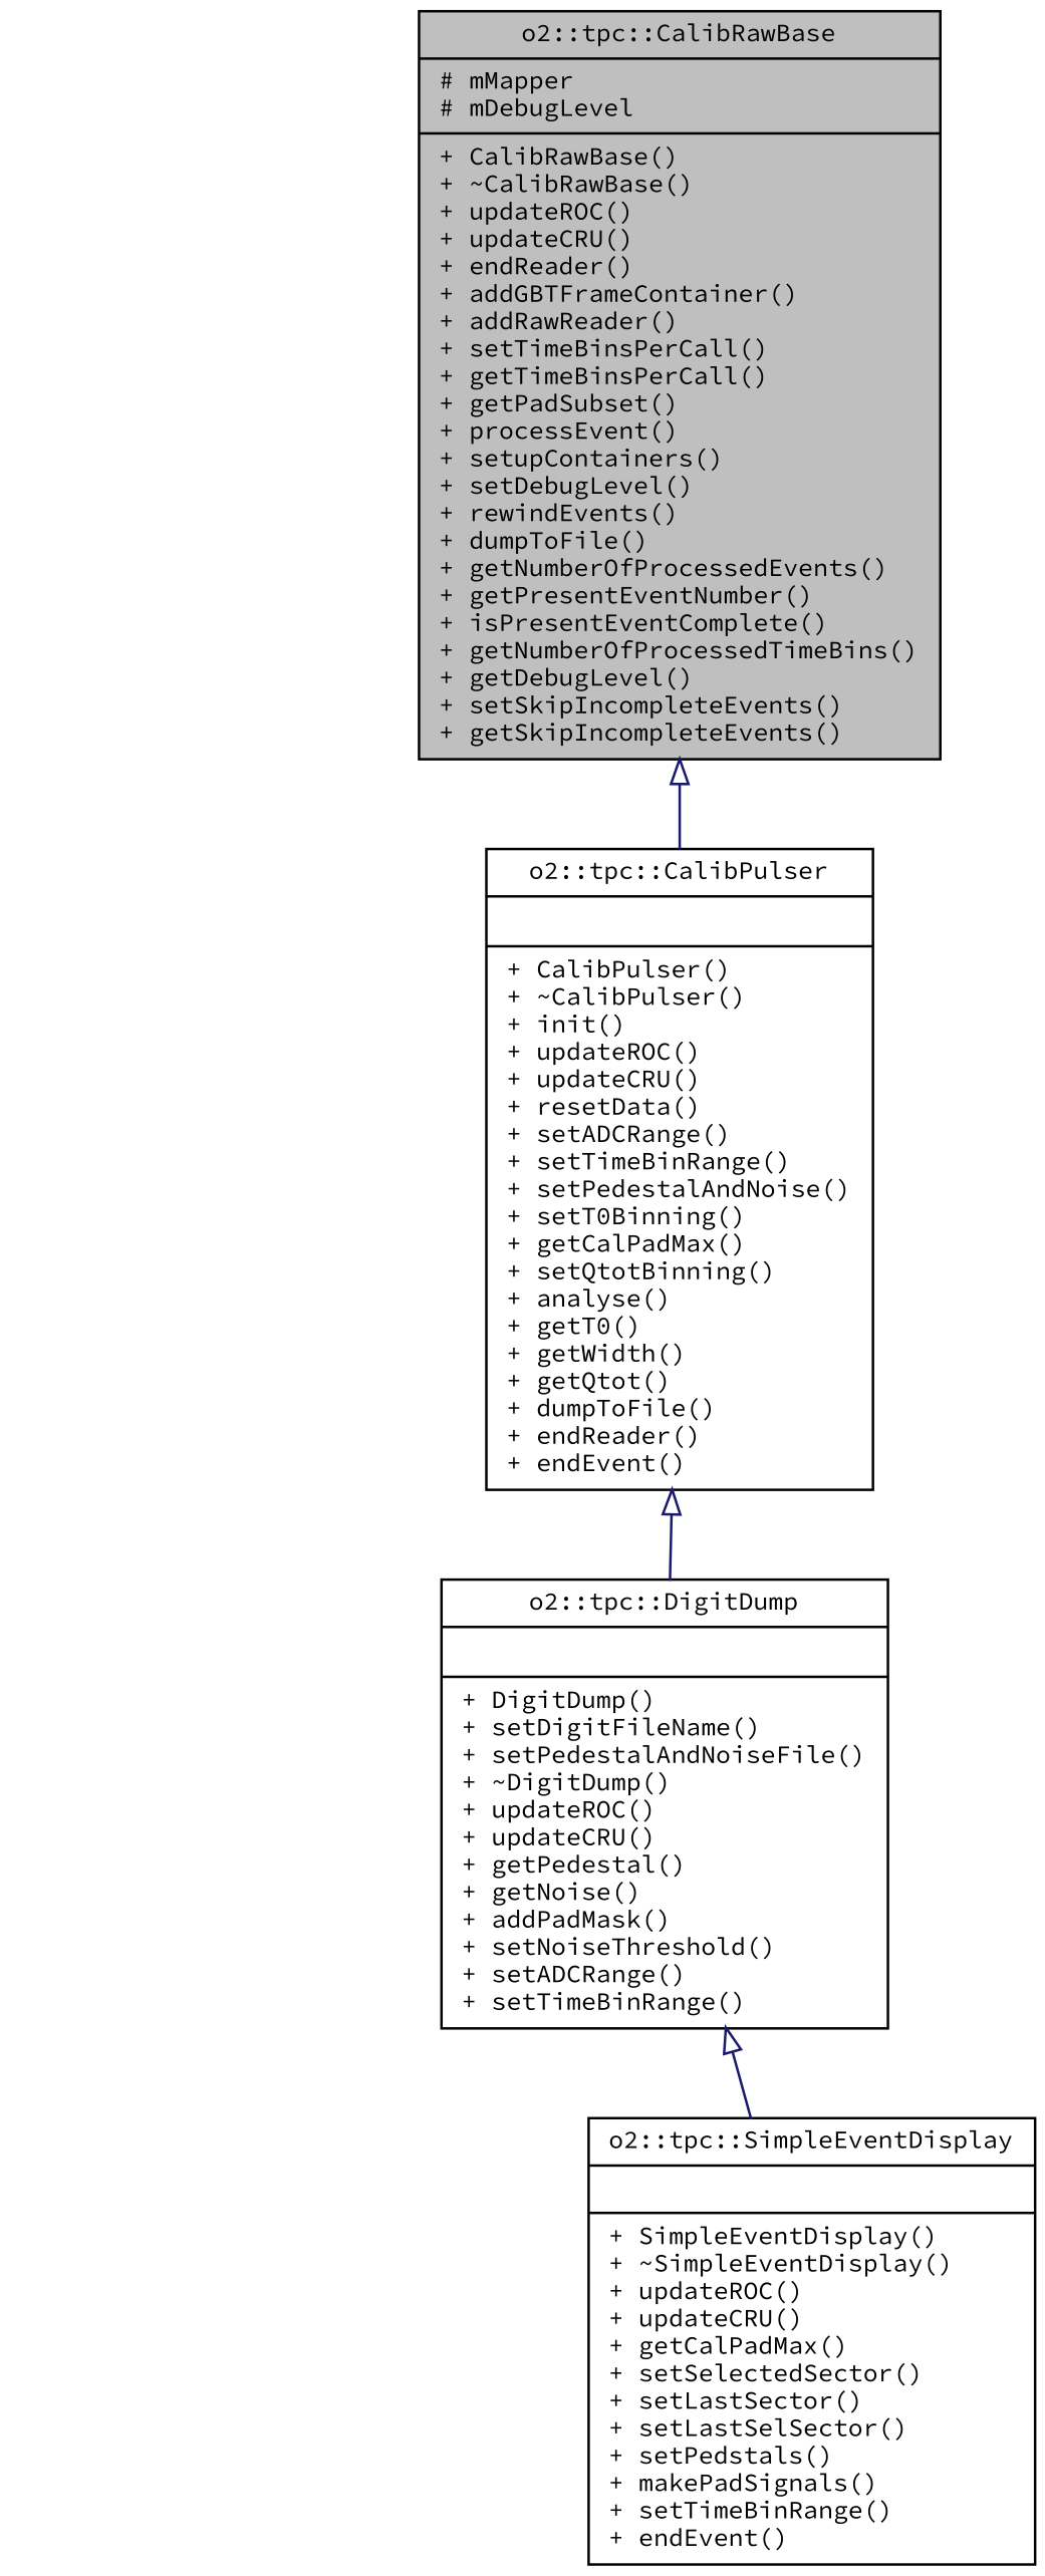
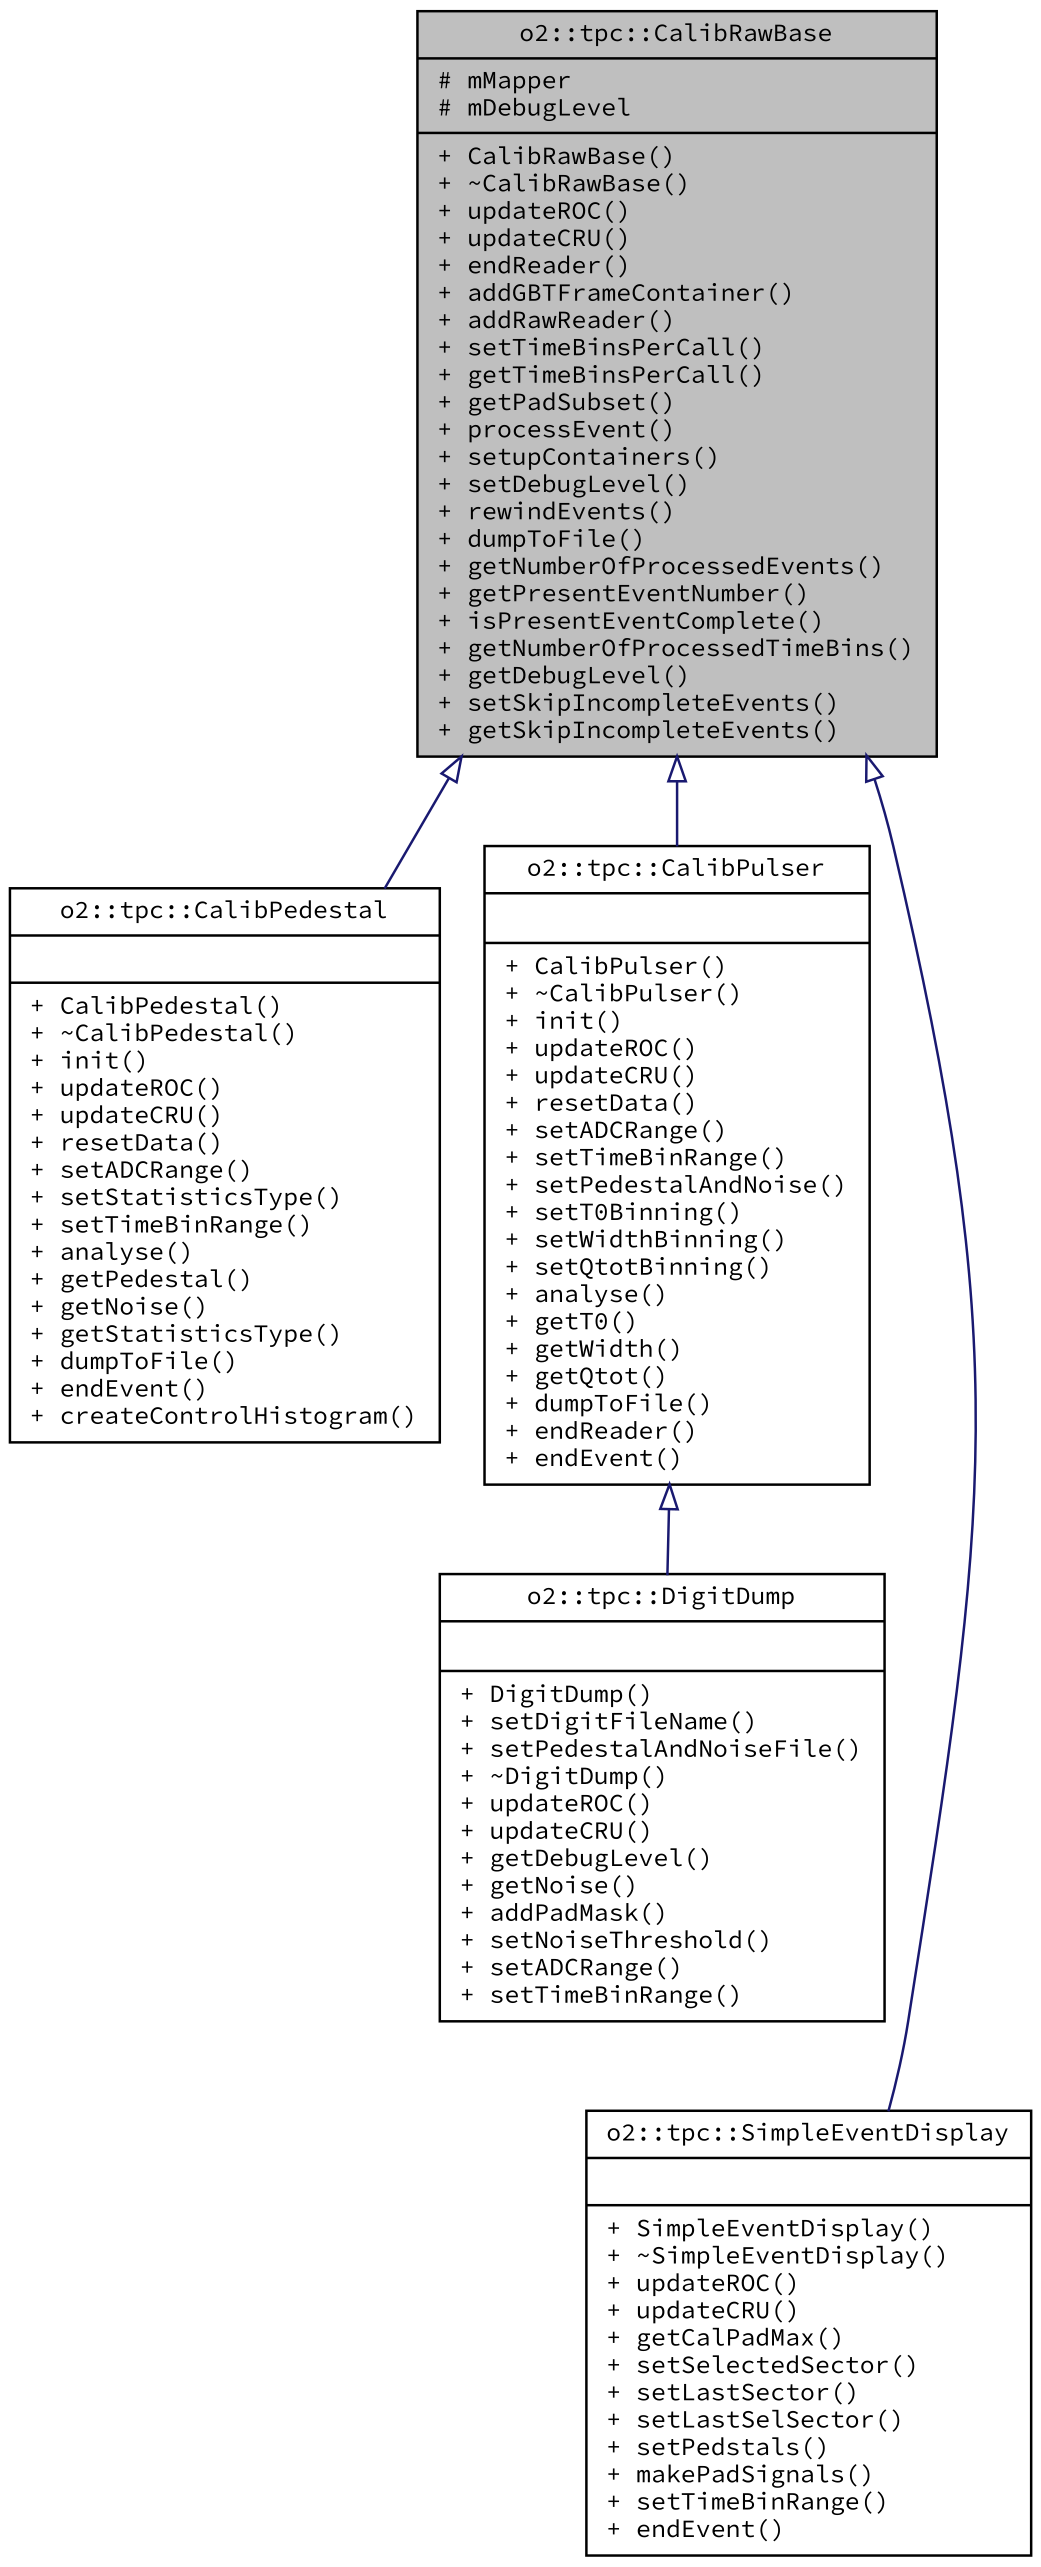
  digraph {
    fontname="Source Code Pro"
    node [color=black fontname="Source Code Pro" fontsize=10 shape=record]
    edge [arrowtail=onormal color=midnightblue dir=back fontname="Source Code Pro" fontsize=10 labelfontname=Helvetica labelfontsize=10 style=solid]
    n1 [fillcolor=grey75 fontcolor=black height=0.2 label="{o2::tpc::CalibRawBase\n|# mMapper\l# mDebugLevel\l|+ CalibRawBase()\l+ ~CalibRawBase()\l+ updateROC()\l+ updateCRU()\l+ endReader()\l+ addGBTFrameContainer()\l+ addRawReader()\l+ setTimeBinsPerCall()\l+ getTimeBinsPerCall()\l+ getPadSubset()\l+ processEvent()\l+ setupContainers()\l+ setDebugLevel()\l+ rewindEvents()\l+ dumpToFile()\l+ getNumberOfProcessedEvents()\l+ getPresentEventNumber()\l+ isPresentEventComplete()\l+ getNumberOfProcessedTimeBins()\l+ getDebugLevel()\l+ setSkipIncompleteEvents()\l+ getSkipIncompleteEvents()\l}" style=filled width=0.4]
-   n3 [height=0.2 label="{o2::tpc::CalibPulser\n||+ CalibPulser()\l+ ~CalibPulser()\l+ init()\l+ updateROC()\l+ updateCRU()\l+ resetData()\l+ setADCRange()\l+ setTimeBinRange()\l+ setPedestalAndNoise()\l+ setT0Binning()\l+ getCalPadMax()\l+ setQtotBinning()\l+ analyse()\l+ getT0()\l+ getWidth()\l+ getQtot()\l+ dumpToFile()\l+ endReader()\l+ endEvent()\l}" width=0.4]
+   n2 [height=0.2 label="{o2::tpc::CalibPedestal\n||+ CalibPedestal()\l+ ~CalibPedestal()\l+ init()\l+ updateROC()\l+ updateCRU()\l+ resetData()\l+ setADCRange()\l+ setStatisticsType()\l+ setTimeBinRange()\l+ analyse()\l+ getPedestal()\l+ getNoise()\l+ getStatisticsType()\l+ dumpToFile()\l+ endEvent()\l+ createControlHistogram()\l}" width=0.4]
+   n3 [height=0.2 label="{o2::tpc::CalibPulser\n||+ CalibPulser()\l+ ~CalibPulser()\l+ init()\l+ updateROC()\l+ updateCRU()\l+ resetData()\l+ setADCRange()\l+ setTimeBinRange()\l+ setPedestalAndNoise()\l+ setT0Binning()\l+ setWidthBinning()\l+ setQtotBinning()\l+ analyse()\l+ getT0()\l+ getWidth()\l+ getQtot()\l+ dumpToFile()\l+ endReader()\l+ endEvent()\l}" width=0.4]
    n4 [height=0.2 label="{o2::tpc::SimpleEventDisplay\n||+ SimpleEventDisplay()\l+ ~SimpleEventDisplay()\l+ updateROC()\l+ updateCRU()\l+ getCalPadMax()\l+ setSelectedSector()\l+ setLastSector()\l+ setLastSelSector()\l+ setPedstals()\l+ makePadSignals()\l+ setTimeBinRange()\l+ endEvent()\l}" width=0.4]
-   n5 [height=0.2 label="{o2::tpc::DigitDump\n||+ DigitDump()\l+ setDigitFileName()\l+ setPedestalAndNoiseFile()\l+ ~DigitDump()\l+ updateROC()\l+ updateCRU()\l+ getPedestal()\l+ getNoise()\l+ addPadMask()\l+ setNoiseThreshold()\l+ setADCRange()\l+ setTimeBinRange()\l}" width=0.4]
+   n5 [height=0.2 label="{o2::tpc::DigitDump\n||+ DigitDump()\l+ setDigitFileName()\l+ setPedestalAndNoiseFile()\l+ ~DigitDump()\l+ updateROC()\l+ updateCRU()\l+ getDebugLevel()\l+ getNoise()\l+ addPadMask()\l+ setNoiseThreshold()\l+ setADCRange()\l+ setTimeBinRange()\l}" width=0.4]
+   n1 -> n2
    n1 -> n3
-   n5 -> n4
+   n1 -> n4
    n3 -> n5
  }
